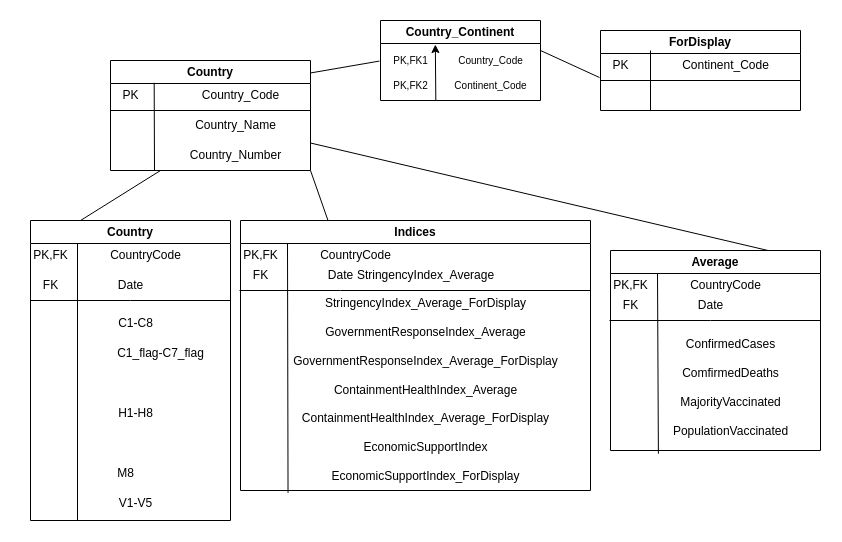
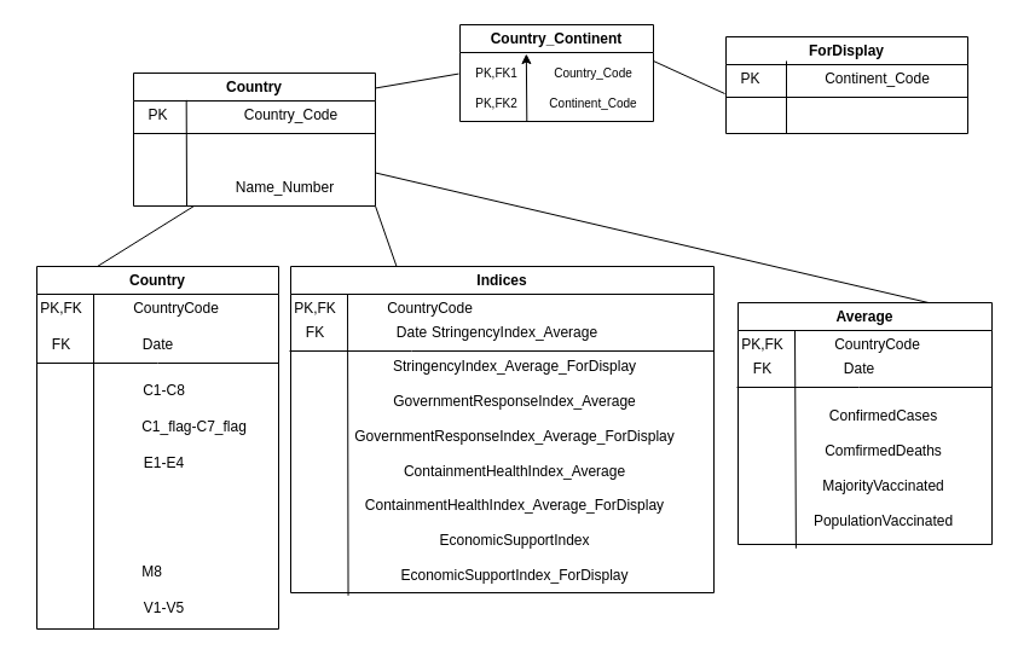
  <mxCell id="0" />
  <mxCell id="1" parent="0" />
  <mxCell id="2" value="Country" style="swimlane;whiteSpace=wrap;html=1;" vertex="1" parent="1"><mxGeometry x="110" y="60" width="200" height="110" as="geometry" /></mxCell>
  <mxCell id="3" value="PK" style="text;html=1;align=center;verticalAlign=middle;resizable=0;points=[];autosize=1;strokeColor=none;fillColor=none;" vertex="1" parent="2"><mxGeometry y="20" width="40" height="30" as="geometry" /></mxCell>
  <mxCell id="4" value="Country_Code" style="text;html=1;align=center;verticalAlign=middle;resizable=0;points=[];autosize=1;strokeColor=none;fillColor=none;" vertex="1" parent="2"><mxGeometry x="80" y="20" width="100" height="30" as="geometry" /></mxCell>
  <mxCell id="5" value="" style="endArrow=none;html=1;rounded=0;" edge="1" parent="2"><mxGeometry width="50" height="50" relative="1" as="geometry"><mxPoint y="50" as="sourcePoint" /><mxPoint x="200" y="50" as="targetPoint" /></mxGeometry></mxCell>
- <mxCell id="6" value="Country_Name" style="text;html=1;align=center;verticalAlign=middle;resizable=0;points=[];autosize=1;strokeColor=none;fillColor=none;" vertex="1" parent="2"><mxGeometry x="75" y="50" width="100" height="30" as="geometry" /></mxCell>
- <mxCell id="7" value="Country_Number" style="text;html=1;align=center;verticalAlign=middle;resizable=0;points=[];autosize=1;strokeColor=none;fillColor=none;" vertex="1" parent="2"><mxGeometry x="70" y="80" width="110" height="30" as="geometry" /></mxCell>
+ <mxCell id="7" value="Name_Number" style="text;html=1;align=center;verticalAlign=middle;resizable=0;points=[];autosize=1;strokeColor=none;fillColor=none;" vertex="1" parent="2"><mxGeometry x="70" y="80" width="110" height="30" as="geometry" /></mxCell>
  <mxCell id="8" value="" style="endArrow=none;html=1;rounded=0;entryX=1.092;entryY=0.077;entryDx=0;entryDy=0;entryPerimeter=0;" edge="1" parent="1" target="3"><mxGeometry width="50" height="50" relative="1" as="geometry"><mxPoint x="154" y="170" as="sourcePoint" /><mxPoint x="182" y="110" as="targetPoint" /></mxGeometry></mxCell>
  <mxCell id="9" value="Country_Continent" style="swimlane;whiteSpace=wrap;html=1;" vertex="1" parent="1"><mxGeometry x="380" y="20" width="160" height="80" as="geometry" /></mxCell>
  <mxCell id="10" value="&lt;font style=&quot;font-size: 10px;&quot;&gt;PK,FK1&lt;/font&gt;" style="text;html=1;align=center;verticalAlign=middle;resizable=0;points=[];autosize=1;strokeColor=none;fillColor=none;" vertex="1" parent="9"><mxGeometry y="25" width="60" height="30" as="geometry" /></mxCell>
  <mxCell id="11" value="&lt;font style=&quot;font-size: 10px;&quot;&gt;PK,FK2&lt;/font&gt;" style="text;html=1;align=center;verticalAlign=middle;resizable=0;points=[];autosize=1;strokeColor=none;fillColor=none;" vertex="1" parent="9"><mxGeometry y="50" width="60" height="30" as="geometry" /></mxCell>
  <mxCell id="12" value="" style="endArrow=classic;html=1;rounded=0;entryX=0.914;entryY=-0.032;entryDx=0;entryDy=0;entryPerimeter=0;exitX=0.922;exitY=1.014;exitDx=0;exitDy=0;exitPerimeter=0;" edge="1" parent="9" source="11" target="10"><mxGeometry width="50" height="50" relative="1" as="geometry"><mxPoint x="110" y="140" as="sourcePoint" /><mxPoint x="160" y="90" as="targetPoint" /></mxGeometry></mxCell>
  <mxCell id="13" value="&lt;font style=&quot;font-size: 10px;&quot;&gt;Continent_Code&lt;/font&gt;" style="text;html=1;align=center;verticalAlign=middle;resizable=0;points=[];autosize=1;strokeColor=none;fillColor=none;" vertex="1" parent="9"><mxGeometry x="60" y="50" width="100" height="30" as="geometry" /></mxCell>
  <mxCell id="14" value="&lt;font style=&quot;font-size: 10px;&quot;&gt;Country_Code&lt;/font&gt;" style="text;html=1;align=center;verticalAlign=middle;resizable=0;points=[];autosize=1;strokeColor=none;fillColor=none;" vertex="1" parent="1"><mxGeometry x="445" y="45" width="90" height="30" as="geometry" /></mxCell>
  <mxCell id="15" value="" style="endArrow=none;html=1;rounded=0;exitX=0.998;exitY=0.114;exitDx=0;exitDy=0;exitPerimeter=0;entryX=-0.017;entryY=0.519;entryDx=0;entryDy=0;entryPerimeter=0;" edge="1" parent="1" source="2" target="10"><mxGeometry width="50" height="50" relative="1" as="geometry"><mxPoint x="460" y="180" as="sourcePoint" /><mxPoint x="510" y="130" as="targetPoint" /></mxGeometry></mxCell>
  <mxCell id="16" value="ForDisplay" style="swimlane;whiteSpace=wrap;html=1;" vertex="1" parent="1"><mxGeometry x="600" y="30" width="200" height="80" as="geometry" /></mxCell>
  <mxCell id="17" value="PK" style="text;html=1;align=center;verticalAlign=middle;resizable=0;points=[];autosize=1;strokeColor=none;fillColor=none;" vertex="1" parent="16"><mxGeometry y="20" width="40" height="30" as="geometry" /></mxCell>
  <mxCell id="18" value="Continent_Code" style="text;html=1;align=center;verticalAlign=middle;resizable=0;points=[];autosize=1;strokeColor=none;fillColor=none;" vertex="1" parent="16"><mxGeometry x="70" y="20" width="110" height="30" as="geometry" /></mxCell>
  <mxCell id="19" value="" style="endArrow=none;html=1;rounded=0;" edge="1" parent="16"><mxGeometry width="50" height="50" relative="1" as="geometry"><mxPoint y="50" as="sourcePoint" /><mxPoint x="200" y="50" as="targetPoint" /></mxGeometry></mxCell>
  <mxCell id="20" value="" style="endArrow=none;html=1;rounded=0;" edge="1" parent="1" target="16"><mxGeometry width="50" height="50" relative="1" as="geometry"><mxPoint x="650" y="110" as="sourcePoint" /><mxPoint x="700" y="60" as="targetPoint" /></mxGeometry></mxCell>
  <mxCell id="21" value="" style="endArrow=none;html=1;rounded=0;" edge="1" parent="1"><mxGeometry width="50" height="50" relative="1" as="geometry"><mxPoint x="650" y="110" as="sourcePoint" /><mxPoint x="650" y="50" as="targetPoint" /></mxGeometry></mxCell>
  <mxCell id="22" value="" style="endArrow=none;html=1;rounded=0;exitX=-0.025;exitY=0.901;exitDx=0;exitDy=0;exitPerimeter=0;" edge="1" parent="1" source="17"><mxGeometry width="50" height="50" relative="1" as="geometry"><mxPoint x="610" y="120" as="sourcePoint" /><mxPoint x="540" y="50" as="targetPoint" /></mxGeometry></mxCell>
  <mxCell id="23" value="Country" style="swimlane;whiteSpace=wrap;html=1;" vertex="1" parent="1"><mxGeometry x="30" y="220" width="200" height="300" as="geometry" /></mxCell>
  <mxCell id="24" value="PK,FK" style="text;html=1;align=center;verticalAlign=middle;resizable=0;points=[];autosize=1;strokeColor=none;fillColor=none;" vertex="1" parent="23"><mxGeometry x="-10" y="20" width="60" height="30" as="geometry" /></mxCell>
  <mxCell id="25" value="CountryCode" style="text;html=1;align=center;verticalAlign=middle;resizable=0;points=[];autosize=1;strokeColor=none;fillColor=none;" vertex="1" parent="23"><mxGeometry x="70" y="20" width="90" height="30" as="geometry" /></mxCell>
  <mxCell id="26" value="" style="endArrow=none;html=1;rounded=0;" edge="1" parent="23"><mxGeometry width="50" height="50" relative="1" as="geometry"><mxPoint y="80" as="sourcePoint" /><mxPoint x="200" y="80" as="targetPoint" /><Array as="points"><mxPoint x="100" y="80" /></Array></mxGeometry></mxCell>
  <mxCell id="27" value="FK" style="text;html=1;align=center;verticalAlign=middle;resizable=0;points=[];autosize=1;strokeColor=none;fillColor=none;" vertex="1" parent="23"><mxGeometry y="50" width="40" height="30" as="geometry" /></mxCell>
  <mxCell id="28" value="Date" style="text;html=1;align=center;verticalAlign=middle;resizable=0;points=[];autosize=1;strokeColor=none;fillColor=none;" vertex="1" parent="23"><mxGeometry x="75" y="50" width="50" height="30" as="geometry" /></mxCell>
  <mxCell id="29" value="C1_flag-C7_flag" style="text;html=1;align=center;verticalAlign=middle;resizable=0;points=[];autosize=1;strokeColor=none;fillColor=none;" vertex="1" parent="23"><mxGeometry x="75" y="118" width="110" height="30" as="geometry" /></mxCell>
  <mxCell id="30" value="C1-C8" style="text;html=1;align=center;verticalAlign=middle;resizable=0;points=[];autosize=1;strokeColor=none;fillColor=none;" vertex="1" parent="23"><mxGeometry x="75" y="88" width="60" height="30" as="geometry" /></mxCell>
- <mxCell id="32" value="H1-H8" style="text;html=1;align=center;verticalAlign=middle;resizable=0;points=[];autosize=1;strokeColor=none;fillColor=none;" vertex="1" parent="23"><mxGeometry x="75" y="178" width="60" height="30" as="geometry" /></mxCell>
+ <mxCell id="31" value="E1-E4" style="text;html=1;align=center;verticalAlign=middle;resizable=0;points=[];autosize=1;strokeColor=none;fillColor=none;" vertex="1" parent="23"><mxGeometry x="75" y="148" width="60" height="30" as="geometry" /></mxCell>
  <mxCell id="33" value="M8" style="text;html=1;align=center;verticalAlign=middle;resizable=0;points=[];autosize=1;strokeColor=none;fillColor=none;" vertex="1" parent="23"><mxGeometry x="75" y="238" width="40" height="30" as="geometry" /></mxCell>
  <mxCell id="34" value="V1-V5" style="text;html=1;align=center;verticalAlign=middle;resizable=0;points=[];autosize=1;strokeColor=none;fillColor=none;" vertex="1" parent="23"><mxGeometry x="75" y="268" width="60" height="30" as="geometry" /></mxCell>
  <mxCell id="35" value="" style="endArrow=none;html=1;rounded=0;entryX=0.95;entryY=0.086;entryDx=0;entryDy=0;entryPerimeter=0;" edge="1" parent="23" target="24"><mxGeometry width="50" height="50" relative="1" as="geometry"><mxPoint x="47" y="300" as="sourcePoint" /><mxPoint x="50" y="30" as="targetPoint" /></mxGeometry></mxCell>
  <mxCell id="36" value="" style="endArrow=none;html=1;rounded=0;entryX=0.25;entryY=1;entryDx=0;entryDy=0;exitX=0.25;exitY=0;exitDx=0;exitDy=0;" edge="1" parent="1" source="23" target="2"><mxGeometry width="50" height="50" relative="1" as="geometry"><mxPoint x="380" y="310" as="sourcePoint" /><mxPoint x="430" y="260" as="targetPoint" /></mxGeometry></mxCell>
  <mxCell id="37" value="Indices" style="swimlane;whiteSpace=wrap;html=1;startSize=23;" vertex="1" parent="1"><mxGeometry x="240" y="220" width="350" height="270" as="geometry" /></mxCell>
  <mxCell id="38" value="PK,FK" style="text;html=1;align=center;verticalAlign=middle;resizable=0;points=[];autosize=1;strokeColor=none;fillColor=none;" vertex="1" parent="37"><mxGeometry x="-10" y="20" width="60" height="30" as="geometry" /></mxCell>
  <mxCell id="39" value="CountryCode" style="text;html=1;align=center;verticalAlign=middle;resizable=0;points=[];autosize=1;strokeColor=none;fillColor=none;" vertex="1" parent="37"><mxGeometry x="70" y="20" width="90" height="30" as="geometry" /></mxCell>
  <mxCell id="40" value="" style="endArrow=none;html=1;rounded=0;" edge="1" parent="37"><mxGeometry width="50" height="50" relative="1" as="geometry"><mxPoint x="-1" y="70" as="sourcePoint" /><mxPoint x="350" y="70" as="targetPoint" /><Array as="points"><mxPoint x="100" y="70" /></Array></mxGeometry></mxCell>
  <mxCell id="41" value="FK" style="text;html=1;align=center;verticalAlign=middle;resizable=0;points=[];autosize=1;strokeColor=none;fillColor=none;" vertex="1" parent="37"><mxGeometry y="40" width="40" height="30" as="geometry" /></mxCell>
  <mxCell id="42" value="Date" style="text;html=1;align=center;verticalAlign=middle;resizable=0;points=[];autosize=1;strokeColor=none;fillColor=none;" vertex="1" parent="37"><mxGeometry x="75" y="40" width="50" height="30" as="geometry" /></mxCell>
  <mxCell id="43" value="" style="endArrow=none;html=1;rounded=0;entryX=0.95;entryY=0.086;entryDx=0;entryDy=0;entryPerimeter=0;exitX=0.026;exitY=1.01;exitDx=0;exitDy=0;exitPerimeter=0;" edge="1" parent="37" target="38" source="44"><mxGeometry width="50" height="50" relative="1" as="geometry"><mxPoint x="47" y="340" as="sourcePoint" /><mxPoint x="50" y="30" as="targetPoint" /></mxGeometry></mxCell>
  <mxCell id="44" value="StringencyIndex_Average&lt;br&gt;&lt;br&gt;StringencyIndex_Average_ForDisplay&lt;br&gt;&lt;br&gt;GovernmentResponseIndex_Average&lt;br&gt;&lt;br&gt;GovernmentResponseIndex_Average_ForDisplay&lt;br&gt;&lt;br&gt;ContainmentHealthIndex_Average&lt;br&gt;&lt;br&gt;ContainmentHealthIndex_Average_ForDisplay&lt;br&gt;&lt;br&gt;EconomicSupportIndex&lt;br&gt;&lt;br&gt;EconomicSupportIndex_ForDisplay" style="text;html=1;align=center;verticalAlign=middle;resizable=0;points=[];autosize=1;strokeColor=none;fillColor=none;" vertex="1" parent="37"><mxGeometry x="40" y="40" width="290" height="230" as="geometry" /></mxCell>
  <mxCell id="45" value="" style="endArrow=none;html=1;rounded=0;exitX=1;exitY=1;exitDx=0;exitDy=0;entryX=0.25;entryY=0;entryDx=0;entryDy=0;" edge="1" parent="1" source="2" target="37"><mxGeometry width="50" height="50" relative="1" as="geometry"><mxPoint x="430" y="280" as="sourcePoint" /><mxPoint x="480" y="230" as="targetPoint" /></mxGeometry></mxCell>
  <mxCell id="46" value="" style="endArrow=none;html=1;rounded=0;exitX=1;exitY=0.75;exitDx=0;exitDy=0;entryX=0.75;entryY=0;entryDx=0;entryDy=0;" edge="1" parent="1" source="2" target="47"><mxGeometry width="50" height="50" relative="1" as="geometry"><mxPoint x="630" y="220" as="sourcePoint" /><mxPoint x="810" y="200" as="targetPoint" /></mxGeometry></mxCell>
  <mxCell id="47" value="Average" style="swimlane;whiteSpace=wrap;html=1;startSize=23;" vertex="1" parent="1"><mxGeometry x="610" y="250" width="210" height="200" as="geometry" /></mxCell>
  <mxCell id="48" value="PK,FK" style="text;html=1;align=center;verticalAlign=middle;resizable=0;points=[];autosize=1;strokeColor=none;fillColor=none;" vertex="1" parent="47"><mxGeometry x="-10" y="20" width="60" height="30" as="geometry" /></mxCell>
  <mxCell id="49" value="CountryCode" style="text;html=1;align=center;verticalAlign=middle;resizable=0;points=[];autosize=1;strokeColor=none;fillColor=none;" vertex="1" parent="47"><mxGeometry x="70" y="20" width="90" height="30" as="geometry" /></mxCell>
  <mxCell id="50" value="" style="endArrow=none;html=1;rounded=0;" edge="1" parent="47"><mxGeometry width="50" height="50" relative="1" as="geometry"><mxPoint x="-1" y="70" as="sourcePoint" /><mxPoint x="210" y="70" as="targetPoint" /><Array as="points"><mxPoint x="100" y="70" /></Array></mxGeometry></mxCell>
  <mxCell id="51" value="FK" style="text;html=1;align=center;verticalAlign=middle;resizable=0;points=[];autosize=1;strokeColor=none;fillColor=none;" vertex="1" parent="47"><mxGeometry y="40" width="40" height="30" as="geometry" /></mxCell>
  <mxCell id="52" value="Date" style="text;html=1;align=center;verticalAlign=middle;resizable=0;points=[];autosize=1;strokeColor=none;fillColor=none;" vertex="1" parent="47"><mxGeometry x="75" y="40" width="50" height="30" as="geometry" /></mxCell>
  <mxCell id="53" value="" style="endArrow=none;html=1;rounded=0;entryX=0.95;entryY=0.086;entryDx=0;entryDy=0;entryPerimeter=0;exitX=-0.015;exitY=0.833;exitDx=0;exitDy=0;exitPerimeter=0;" edge="1" parent="47" source="54" target="48"><mxGeometry width="50" height="50" relative="1" as="geometry"><mxPoint x="47" y="270" as="sourcePoint" /><mxPoint x="50" y="30" as="targetPoint" /></mxGeometry></mxCell>
  <mxCell id="54" value="&lt;br&gt;&lt;br&gt;&lt;br&gt;&lt;br&gt;ConfirmedCases&lt;br&gt;&lt;br&gt;ComfirmedDeaths&lt;br&gt;&lt;br&gt;MajorityVaccinated&lt;br&gt;&lt;br&gt;PopulationVaccinated&lt;br&gt;&lt;br&gt;&lt;br&gt;&lt;br&gt;" style="text;html=1;align=center;verticalAlign=middle;resizable=0;points=[];autosize=1;strokeColor=none;fillColor=none;" vertex="1" parent="47"><mxGeometry x="50" y="20" width="140" height="220" as="geometry" /></mxCell>
